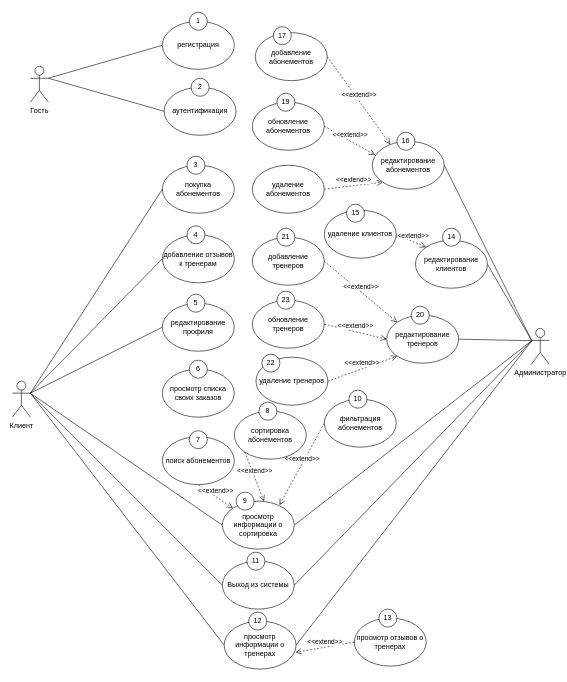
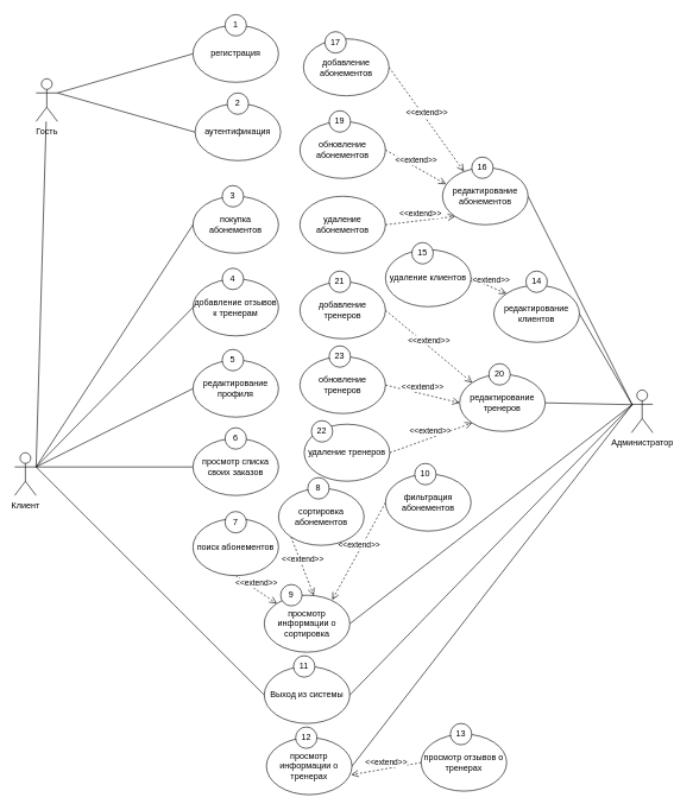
  <mxCell id="0" />
  <mxCell id="1" parent="0" />
  <mxCell id="2" value="" style="group" parent="1" vertex="1" connectable="0"><mxGeometry x="373" y="1020" width="120" height="95" as="geometry" /></mxCell>
  <mxCell id="3" value="просмотр информации о тренерах" style="ellipse;whiteSpace=wrap;html=1;" parent="2" vertex="1"><mxGeometry y="15" width="120" height="80" as="geometry" /></mxCell>
  <mxCell id="4" value="12" style="ellipse;whiteSpace=wrap;html=1;aspect=fixed;" parent="2" vertex="1"><mxGeometry x="41" width="30" height="30" as="geometry" /></mxCell>
  <mxCell id="5" value="" style="group" parent="1" vertex="1" connectable="0"><mxGeometry x="590" y="1015" width="120" height="95" as="geometry" /></mxCell>
  <mxCell id="6" value="просмотр отзывов о тренерах" style="ellipse;whiteSpace=wrap;html=1;" parent="5" vertex="1"><mxGeometry y="15" width="120" height="80" as="geometry" /></mxCell>
  <mxCell id="7" value="13" style="ellipse;whiteSpace=wrap;html=1;aspect=fixed;" parent="5" vertex="1"><mxGeometry x="41" width="30" height="30" as="geometry" /></mxCell>
  <mxCell id="8" value="" style="group" parent="1" vertex="1" connectable="0"><mxGeometry x="270" y="490" width="600" height="300" as="geometry" /></mxCell>
  <mxCell id="9" value="редактирование профиля" style="ellipse;whiteSpace=wrap;html=1;" parent="8" vertex="1"><mxGeometry y="15" width="120" height="80" as="geometry" /></mxCell>
  <mxCell id="10" value="5" style="ellipse;whiteSpace=wrap;html=1;aspect=fixed;" parent="8" vertex="1"><mxGeometry x="41" width="30" height="30" as="geometry" /></mxCell>
  <mxCell id="11" value="" style="group" parent="1" vertex="1" connectable="0"><mxGeometry x="270" y="376" width="120" height="95" as="geometry" /></mxCell>
  <mxCell id="12" value="добавление отзывов к тренерам" style="ellipse;whiteSpace=wrap;html=1;" parent="11" vertex="1"><mxGeometry y="15" width="120" height="80" as="geometry" /></mxCell>
  <mxCell id="13" value="4" style="ellipse;whiteSpace=wrap;html=1;aspect=fixed;" parent="11" vertex="1"><mxGeometry x="41" width="30" height="30" as="geometry" /></mxCell>
  <mxCell id="14" value="&amp;lt;&amp;lt;extend&amp;gt;&amp;gt;" style="html=1;verticalAlign=bottom;endArrow=open;dashed=1;endSize=8;curved=0;rounded=0;exitX=0;exitY=0.5;exitDx=0;exitDy=0;entryX=0.992;entryY=0.651;entryDx=0;entryDy=0;entryPerimeter=0;" parent="1" source="6" target="3" edge="1"><mxGeometry relative="1" as="geometry"><mxPoint x="478" y="957" as="sourcePoint" /><mxPoint x="380" y="870" as="targetPoint" /></mxGeometry></mxCell>
- <mxCell id="15" style="rounded=0;orthogonalLoop=1;jettySize=auto;html=1;exitX=1;exitY=0.333;exitDx=0;exitDy=0;exitPerimeter=0;entryX=0;entryY=0.5;entryDx=0;entryDy=0;endArrow=none;endFill=0;" parent="1" source="17" target="91" edge="1"><mxGeometry relative="1" as="geometry"><mxPoint x="-120" y="920" as="targetPoint" /></mxGeometry></mxCell>
- <mxCell id="16" style="rounded=0;orthogonalLoop=1;jettySize=auto;html=1;exitX=1;exitY=0.333;exitDx=0;exitDy=0;exitPerimeter=0;entryX=0;entryY=0.5;entryDx=0;entryDy=0;endArrow=none;endFill=0;" parent="1" source="17" target="3" edge="1"><mxGeometry relative="1" as="geometry" /></mxCell>
+ <mxCell id="15" style="rounded=0;orthogonalLoop=1;jettySize=auto;html=1;exitX=1;exitY=0.333;exitDx=0;exitDy=0;exitPerimeter=0;endArrow=none;endFill=0;" parent="1" source="17" target="35" edge="1"><mxGeometry relative="1" as="geometry"><mxPoint x="-120" y="920" as="targetPoint" /></mxGeometry></mxCell>
  <mxCell id="17" value="Клиент" style="shape=umlActor;verticalLabelPosition=bottom;verticalAlign=top;html=1;outlineConnect=0;" parent="1" vertex="1"><mxGeometry x="20" y="635" width="30" height="60" as="geometry" /></mxCell>
  <mxCell id="18" style="rounded=0;orthogonalLoop=1;jettySize=auto;html=1;exitX=0;exitY=0.333;exitDx=0;exitDy=0;exitPerimeter=0;entryX=1;entryY=0.5;entryDx=0;entryDy=0;endArrow=none;endFill=0;" parent="1" target="42" edge="1"><mxGeometry relative="1" as="geometry"><mxPoint x="886" y="567.5" as="sourcePoint" /></mxGeometry></mxCell>
  <mxCell id="19" style="rounded=0;orthogonalLoop=1;jettySize=auto;html=1;exitX=0;exitY=0.333;exitDx=0;exitDy=0;exitPerimeter=0;entryX=1;entryY=0.5;entryDx=0;entryDy=0;endArrow=none;endFill=0;" parent="1" target="65" edge="1"><mxGeometry relative="1" as="geometry"><mxPoint x="886" y="567.5" as="sourcePoint" /></mxGeometry></mxCell>
  <mxCell id="20" style="rounded=0;orthogonalLoop=1;jettySize=auto;html=1;exitX=0;exitY=0.333;exitDx=0;exitDy=0;exitPerimeter=0;entryX=1;entryY=0.5;entryDx=0;entryDy=0;endArrow=none;endFill=0;" parent="1" target="71" edge="1"><mxGeometry relative="1" as="geometry"><mxPoint x="886" y="567.5" as="sourcePoint" /></mxGeometry></mxCell>
  <mxCell id="21" style="rounded=0;orthogonalLoop=1;jettySize=auto;html=1;exitX=0;exitY=0.333;exitDx=0;exitDy=0;exitPerimeter=0;entryX=1;entryY=0.5;entryDx=0;entryDy=0;strokeColor=default;align=center;verticalAlign=middle;fontFamily=Helvetica;fontSize=11;fontColor=default;labelBackgroundColor=default;endArrow=none;endFill=0;" parent="1" target="91" edge="1"><mxGeometry relative="1" as="geometry"><mxPoint x="886" y="567.5" as="sourcePoint" /></mxGeometry></mxCell>
  <mxCell id="22" style="rounded=0;orthogonalLoop=1;jettySize=auto;html=1;exitX=0;exitY=0.333;exitDx=0;exitDy=0;exitPerimeter=0;entryX=1;entryY=0.5;entryDx=0;entryDy=0;endArrow=none;endFill=0;" parent="1" target="3" edge="1"><mxGeometry relative="1" as="geometry"><mxPoint x="886" y="567.5" as="sourcePoint" /></mxGeometry></mxCell>
  <mxCell id="23" value="&amp;lt;&amp;lt;extend&amp;gt;&amp;gt;" style="html=1;verticalAlign=bottom;endArrow=open;dashed=1;endSize=8;curved=0;rounded=0;exitX=0;exitY=0.5;exitDx=0;exitDy=0;entryX=0.795;entryY=0.081;entryDx=0;entryDy=0;entryPerimeter=0;" parent="1" source="85" target="91" edge="1"><mxGeometry relative="1" as="geometry"><mxPoint x="527" y="890" as="sourcePoint" /><mxPoint x="429" y="908" as="targetPoint" /></mxGeometry></mxCell>
  <mxCell id="24" value="&amp;lt;&amp;lt;extend&amp;gt;&amp;gt;" style="html=1;verticalAlign=bottom;endArrow=open;dashed=1;endSize=8;curved=0;rounded=0;exitX=0;exitY=1;exitDx=0;exitDy=0;entryX=0.579;entryY=0.005;entryDx=0;entryDy=0;entryPerimeter=0;" parent="1" source="88" target="91" edge="1"><mxGeometry relative="1" as="geometry"><mxPoint x="440" y="790" as="sourcePoint" /><mxPoint x="360" y="790" as="targetPoint" /></mxGeometry></mxCell>
  <mxCell id="25" value="&amp;lt;&amp;lt;extend&amp;gt;&amp;gt;" style="html=1;verticalAlign=bottom;endArrow=open;dashed=1;endSize=8;curved=0;rounded=0;exitX=0.5;exitY=1;exitDx=0;exitDy=0;entryX=0;entryY=0;entryDx=0;entryDy=0;" parent="1" source="27" target="91" edge="1"><mxGeometry relative="1" as="geometry"><mxPoint x="379" y="750" as="sourcePoint" /><mxPoint x="323" y="794" as="targetPoint" /></mxGeometry></mxCell>
  <mxCell id="26" value="" style="group" parent="1" vertex="1" connectable="0"><mxGeometry x="270" y="717.5" width="120" height="90" as="geometry" /></mxCell>
  <mxCell id="27" value="поиск абонементов" style="ellipse;whiteSpace=wrap;html=1;" parent="26" vertex="1"><mxGeometry y="10" width="120" height="80" as="geometry" /></mxCell>
  <mxCell id="28" value="7" style="ellipse;whiteSpace=wrap;html=1;aspect=fixed;" parent="26" vertex="1"><mxGeometry x="45" width="30" height="30" as="geometry" /></mxCell>
  <mxCell id="29" value="" style="group" parent="1" vertex="1" connectable="0"><mxGeometry x="270" y="600" width="120" height="95" as="geometry" /></mxCell>
  <mxCell id="30" value="просмотр списка своих заказов" style="ellipse;whiteSpace=wrap;html=1;" parent="29" vertex="1"><mxGeometry y="15" width="120" height="80" as="geometry" /></mxCell>
  <mxCell id="31" value="6" style="ellipse;whiteSpace=wrap;html=1;aspect=fixed;" parent="29" vertex="1"><mxGeometry x="45" width="30" height="30" as="geometry" /></mxCell>
  <mxCell id="32" value="" style="endArrow=none;html=1;rounded=0;exitX=1;exitY=0.333;exitDx=0;exitDy=0;exitPerimeter=0;entryX=0;entryY=0.5;entryDx=0;entryDy=0;" parent="1" source="17" target="12" edge="1"><mxGeometry width="50" height="50" relative="1" as="geometry"><mxPoint x="-227" y="777" as="sourcePoint" /><mxPoint x="-166" y="690" as="targetPoint" /></mxGeometry></mxCell>
  <mxCell id="33" value="" style="endArrow=none;html=1;rounded=0;exitX=1;exitY=0.333;exitDx=0;exitDy=0;exitPerimeter=0;entryX=0;entryY=0.5;entryDx=0;entryDy=0;" parent="1" source="17" target="9" edge="1"><mxGeometry width="50" height="50" relative="1" as="geometry"><mxPoint x="-260" y="795" as="sourcePoint" /><mxPoint x="-44" y="730" as="targetPoint" /></mxGeometry></mxCell>
+ <mxCell id="34" value="" style="endArrow=none;html=1;rounded=0;exitX=1;exitY=0.333;exitDx=0;exitDy=0;exitPerimeter=0;entryX=0;entryY=0.5;entryDx=0;entryDy=0;" parent="1" source="17" target="30" edge="1"><mxGeometry width="50" height="50" relative="1" as="geometry"><mxPoint x="-250" y="760" as="sourcePoint" /><mxPoint x="-17" y="775" as="targetPoint" /></mxGeometry></mxCell>
  <mxCell id="35" value="Гость" style="shape=umlActor;verticalLabelPosition=bottom;verticalAlign=top;html=1;outlineConnect=0;" parent="1" vertex="1"><mxGeometry x="50" y="110" width="30" height="60" as="geometry" /></mxCell>
  <mxCell id="36" value="" style="group" parent="1" vertex="1" connectable="0"><mxGeometry x="273" y="130" width="120" height="95" as="geometry" /></mxCell>
  <mxCell id="37" value="аутентификация" style="ellipse;whiteSpace=wrap;html=1;" parent="36" vertex="1"><mxGeometry y="15" width="120" height="80" as="geometry" /></mxCell>
  <mxCell id="38" value="2" style="ellipse;whiteSpace=wrap;html=1;aspect=fixed;" parent="36" vertex="1"><mxGeometry x="45" width="30" height="30" as="geometry" /></mxCell>
  <mxCell id="39" value="" style="endArrow=none;html=1;rounded=0;entryX=1;entryY=0.333;entryDx=0;entryDy=0;entryPerimeter=0;exitX=0;exitY=0.5;exitDx=0;exitDy=0;" parent="1" source="77" target="35" edge="1"><mxGeometry width="50" height="50" relative="1" as="geometry"><mxPoint x="170" y="366" as="sourcePoint" /><mxPoint x="220" y="316" as="targetPoint" /></mxGeometry></mxCell>
  <mxCell id="40" value="" style="endArrow=none;html=1;rounded=0;entryX=1;entryY=0.333;entryDx=0;entryDy=0;entryPerimeter=0;exitX=0;exitY=0.5;exitDx=0;exitDy=0;" parent="1" source="37" target="35" edge="1"><mxGeometry width="50" height="50" relative="1" as="geometry"><mxPoint x="150" y="396" as="sourcePoint" /><mxPoint x="200" y="346" as="targetPoint" /></mxGeometry></mxCell>
  <mxCell id="41" value="" style="group;direction=east;flipH=0;flipV=0;" parent="1" vertex="1" connectable="0"><mxGeometry x="644" y="510" width="120" height="95" as="geometry" /></mxCell>
  <mxCell id="42" value="редактирование тренеров" style="ellipse;whiteSpace=wrap;html=1;direction=east;" parent="41" vertex="1"><mxGeometry y="15" width="120" height="80" as="geometry" /></mxCell>
  <mxCell id="43" value="20" style="ellipse;whiteSpace=wrap;html=1;aspect=fixed;direction=east;" parent="41" vertex="1"><mxGeometry x="41" width="30" height="30" as="geometry" /></mxCell>
  <mxCell id="44" value="&amp;lt;&amp;lt;extend&amp;gt;&amp;gt;" style="html=1;verticalAlign=bottom;endArrow=open;dashed=1;endSize=8;curved=0;rounded=0;exitX=1;exitY=0.5;exitDx=0;exitDy=0;entryX=0;entryY=0;entryDx=0;entryDy=0;" parent="1" source="68" target="71" edge="1"><mxGeometry relative="1" as="geometry"><mxPoint x="883" y="619" as="sourcePoint" /><mxPoint x="817" y="619" as="targetPoint" /></mxGeometry></mxCell>
  <mxCell id="45" value="" style="group;direction=east;flipH=0;flipV=0;" parent="1" vertex="1" connectable="0"><mxGeometry x="420" y="155" width="120" height="95" as="geometry" /></mxCell>
  <mxCell id="46" value="обновление абонементов" style="ellipse;whiteSpace=wrap;html=1;direction=east;" parent="45" vertex="1"><mxGeometry y="15" width="120" height="80" as="geometry" /></mxCell>
  <mxCell id="47" value="19" style="ellipse;whiteSpace=wrap;html=1;aspect=fixed;direction=east;" parent="45" vertex="1"><mxGeometry x="41" width="30" height="30" as="geometry" /></mxCell>
  <mxCell id="48" value="" style="group;direction=east;flipH=0;flipV=0;" parent="1" vertex="1" connectable="0"><mxGeometry x="420" y="260" width="120" height="95" as="geometry" /></mxCell>
  <mxCell id="49" value="удаление абонементов" style="ellipse;whiteSpace=wrap;html=1;direction=east;" parent="48" vertex="1"><mxGeometry y="15" width="120" height="80" as="geometry" /></mxCell>
  <mxCell id="50" value="" style="group;direction=east;flipH=0;flipV=0;" parent="1" vertex="1" connectable="0"><mxGeometry x="420" y="380" width="120" height="95" as="geometry" /></mxCell>
  <mxCell id="51" value="добавление тренеров" style="ellipse;whiteSpace=wrap;html=1;direction=east;" parent="50" vertex="1"><mxGeometry y="15" width="120" height="80" as="geometry" /></mxCell>
  <mxCell id="52" value="21" style="ellipse;whiteSpace=wrap;html=1;aspect=fixed;direction=east;" parent="50" vertex="1"><mxGeometry x="41" width="30" height="30" as="geometry" /></mxCell>
  <mxCell id="53" value="" style="group;direction=east;flipH=0;flipV=0;" parent="1" vertex="1" connectable="0"><mxGeometry x="420" y="485" width="120" height="95" as="geometry" /></mxCell>
  <mxCell id="54" value="обновление тренеров" style="ellipse;whiteSpace=wrap;html=1;direction=east;" parent="53" vertex="1"><mxGeometry y="15" width="120" height="80" as="geometry" /></mxCell>
  <mxCell id="55" value="23" style="ellipse;whiteSpace=wrap;html=1;aspect=fixed;direction=east;" parent="53" vertex="1"><mxGeometry x="41" width="30" height="30" as="geometry" /></mxCell>
  <mxCell id="56" value="" style="group;direction=east;flipH=0;flipV=0;" parent="1" vertex="1" connectable="0"><mxGeometry x="426" y="580" width="120" height="95" as="geometry" /></mxCell>
  <mxCell id="57" value="удаление тренеров" style="ellipse;whiteSpace=wrap;html=1;direction=east;" parent="56" vertex="1"><mxGeometry y="15" width="120" height="80" as="geometry" /></mxCell>
  <mxCell id="58" value="22" style="ellipse;whiteSpace=wrap;html=1;aspect=fixed;direction=east;" parent="56" vertex="1"><mxGeometry x="10" y="10" width="30" height="30" as="geometry" /></mxCell>
  <mxCell id="59" value="&amp;lt;&amp;lt;extend&amp;gt;&amp;gt;" style="html=1;verticalAlign=bottom;endArrow=open;dashed=1;endSize=8;curved=0;rounded=0;exitX=1;exitY=0.5;exitDx=0;exitDy=0;entryX=0.25;entryY=0.063;entryDx=0;entryDy=0;entryPerimeter=0;" parent="1" source="74" target="65" edge="1"><mxGeometry relative="1" as="geometry"><mxPoint x="377" y="346.72" as="sourcePoint" /><mxPoint x="279.426" y="155.004" as="targetPoint" /></mxGeometry></mxCell>
  <mxCell id="60" value="&amp;lt;&amp;lt;extend&amp;gt;&amp;gt;" style="html=1;verticalAlign=bottom;endArrow=open;dashed=1;endSize=8;curved=0;rounded=0;exitX=1;exitY=0.5;exitDx=0;exitDy=0;entryX=0.04;entryY=0.288;entryDx=0;entryDy=0;entryPerimeter=0;" parent="1" source="46" target="65" edge="1"><mxGeometry relative="1" as="geometry"><mxPoint x="367" y="225" as="sourcePoint" /><mxPoint x="287" y="225" as="targetPoint" /></mxGeometry></mxCell>
  <mxCell id="61" value="&amp;lt;&amp;lt;extend&amp;gt;&amp;gt;" style="html=1;verticalAlign=bottom;endArrow=open;dashed=1;endSize=8;curved=0;rounded=0;exitX=1;exitY=0.5;exitDx=0;exitDy=0;entryX=0;entryY=1;entryDx=0;entryDy=0;" parent="1" source="49" target="65" edge="1"><mxGeometry relative="1" as="geometry"><mxPoint x="418.432" y="210" as="sourcePoint" /><mxPoint x="320.432" y="130" as="targetPoint" /></mxGeometry></mxCell>
  <mxCell id="62" value="&amp;lt;&amp;lt;extend&amp;gt;&amp;gt;" style="html=1;verticalAlign=bottom;endArrow=open;dashed=1;endSize=8;curved=0;rounded=0;exitX=1;exitY=0.5;exitDx=0;exitDy=0;entryX=0;entryY=0;entryDx=0;entryDy=0;" parent="1" source="51" target="42" edge="1"><mxGeometry relative="1" as="geometry"><mxPoint x="400" y="405" as="sourcePoint" /><mxPoint x="320" y="405" as="targetPoint" /></mxGeometry></mxCell>
  <mxCell id="63" value="&amp;lt;&amp;lt;extend&amp;gt;&amp;gt;" style="html=1;verticalAlign=bottom;endArrow=open;dashed=1;endSize=8;curved=0;rounded=0;exitX=1;exitY=0.5;exitDx=0;exitDy=0;entryX=0;entryY=1;entryDx=0;entryDy=0;" parent="1" source="57" target="42" edge="1"><mxGeometry relative="1" as="geometry"><mxPoint x="319.432" y="475" as="sourcePoint" /><mxPoint x="319.432" y="415" as="targetPoint" /></mxGeometry></mxCell>
  <mxCell id="64" value="&amp;lt;&amp;lt;extend&amp;gt;&amp;gt;" style="html=1;verticalAlign=bottom;endArrow=open;dashed=1;endSize=8;curved=0;rounded=0;exitX=1;exitY=0.5;exitDx=0;exitDy=0;entryX=0;entryY=0.5;entryDx=0;entryDy=0;" parent="1" source="54" target="42" edge="1"><mxGeometry relative="1" as="geometry"><mxPoint x="410" y="435" as="sourcePoint" /><mxPoint x="722" y="683" as="targetPoint" /></mxGeometry></mxCell>
  <mxCell id="65" value="редактирование абонементов" style="ellipse;whiteSpace=wrap;html=1;direction=east;" parent="1" vertex="1"><mxGeometry x="620" y="235" width="120" height="80" as="geometry" /></mxCell>
  <mxCell id="66" value="16" style="ellipse;whiteSpace=wrap;html=1;aspect=fixed;direction=east;" parent="1" vertex="1"><mxGeometry x="661" y="220" width="30" height="30" as="geometry" /></mxCell>
  <mxCell id="67" value="" style="group" parent="1" vertex="1" connectable="0"><mxGeometry x="540" y="340" width="120" height="90" as="geometry" /></mxCell>
  <mxCell id="68" value="удаление клиентов" style="ellipse;whiteSpace=wrap;html=1;direction=east;flipH=0;flipV=0;" parent="67" vertex="1"><mxGeometry y="10" width="120" height="80" as="geometry" /></mxCell>
  <mxCell id="69" value="15" style="ellipse;whiteSpace=wrap;html=1;aspect=fixed;direction=east;flipH=0;flipV=0;" parent="67" vertex="1"><mxGeometry x="37" width="30" height="30" as="geometry" /></mxCell>
  <mxCell id="70" value="" style="group" parent="1" vertex="1" connectable="0"><mxGeometry x="692" y="380" width="120" height="100" as="geometry" /></mxCell>
  <mxCell id="71" value="редактирование клиентов" style="ellipse;whiteSpace=wrap;html=1;direction=east;flipH=0;flipV=0;" parent="70" vertex="1"><mxGeometry y="20" width="120" height="80" as="geometry" /></mxCell>
  <mxCell id="72" value="14" style="ellipse;whiteSpace=wrap;html=1;aspect=fixed;direction=east;flipH=0;flipV=0;" parent="70" vertex="1"><mxGeometry x="45" width="30" height="30" as="geometry" /></mxCell>
  <mxCell id="73" value="" style="group" parent="1" vertex="1" connectable="0"><mxGeometry x="425" y="44" width="120" height="90" as="geometry" /></mxCell>
  <mxCell id="74" value="добавление абонементов" style="ellipse;whiteSpace=wrap;html=1;direction=east;" parent="73" vertex="1"><mxGeometry y="10" width="120" height="80" as="geometry" /></mxCell>
  <mxCell id="75" value="17" style="ellipse;whiteSpace=wrap;html=1;aspect=fixed;direction=east;" parent="73" vertex="1"><mxGeometry x="30" width="30" height="30" as="geometry" /></mxCell>
  <mxCell id="76" value="" style="group" parent="1" vertex="1" connectable="0"><mxGeometry x="270" y="20" width="120" height="95" as="geometry" /></mxCell>
  <mxCell id="77" value="регистрация" style="ellipse;whiteSpace=wrap;html=1;" parent="76" vertex="1"><mxGeometry y="15" width="120" height="80" as="geometry" /></mxCell>
  <mxCell id="78" value="1" style="ellipse;whiteSpace=wrap;html=1;aspect=fixed;" parent="76" vertex="1"><mxGeometry x="45" width="30" height="30" as="geometry" /></mxCell>
  <mxCell id="79" value="" style="group" parent="1" vertex="1" connectable="0"><mxGeometry x="370" y="920" width="120" height="95" as="geometry" /></mxCell>
  <mxCell id="80" value="Выход из системы" style="ellipse;whiteSpace=wrap;html=1;" parent="79" vertex="1"><mxGeometry y="15" width="120" height="80" as="geometry" /></mxCell>
  <mxCell id="81" value="11" style="ellipse;whiteSpace=wrap;html=1;aspect=fixed;" parent="79" vertex="1"><mxGeometry x="41" width="30" height="30" as="geometry" /></mxCell>
  <mxCell id="82" value="" style="endArrow=none;html=1;rounded=0;exitX=1;exitY=0.333;exitDx=0;exitDy=0;exitPerimeter=0;entryX=0;entryY=0.5;entryDx=0;entryDy=0;" parent="1" source="17" target="80" edge="1"><mxGeometry width="50" height="50" relative="1" as="geometry"><mxPoint x="-10" y="910" as="sourcePoint" /><mxPoint x="40" y="860" as="targetPoint" /></mxGeometry></mxCell>
  <mxCell id="83" value="" style="endArrow=none;html=1;rounded=0;entryX=0;entryY=0.333;entryDx=0;entryDy=0;entryPerimeter=0;exitX=1;exitY=0.5;exitDx=0;exitDy=0;" parent="1" source="80" edge="1"><mxGeometry width="50" height="50" relative="1" as="geometry"><mxPoint x="490" y="980" as="sourcePoint" /><mxPoint x="886" y="567.5" as="targetPoint" /></mxGeometry></mxCell>
  <mxCell id="84" value="" style="group" parent="1" vertex="1" connectable="0"><mxGeometry x="540" y="650" width="120" height="95" as="geometry" /></mxCell>
  <mxCell id="85" value="фильтрация абонементов" style="ellipse;whiteSpace=wrap;html=1;" parent="84" vertex="1"><mxGeometry y="15" width="120" height="80" as="geometry" /></mxCell>
  <mxCell id="86" value="10" style="ellipse;whiteSpace=wrap;html=1;aspect=fixed;" parent="84" vertex="1"><mxGeometry x="41" width="30" height="30" as="geometry" /></mxCell>
  <mxCell id="87" value="" style="group" parent="1" vertex="1" connectable="0"><mxGeometry x="390" y="670" width="120" height="95" as="geometry" /></mxCell>
  <mxCell id="88" value="сортировка абонементов" style="ellipse;whiteSpace=wrap;html=1;" parent="87" vertex="1"><mxGeometry y="15" width="120" height="80" as="geometry" /></mxCell>
  <mxCell id="89" value="8" style="ellipse;whiteSpace=wrap;html=1;aspect=fixed;" parent="87" vertex="1"><mxGeometry x="41" width="30" height="30" as="geometry" /></mxCell>
  <mxCell id="90" value="" style="group" parent="1" vertex="1" connectable="0"><mxGeometry x="370" y="820" width="120" height="95" as="geometry" /></mxCell>
  <mxCell id="91" value="просмотр информации о сортировка" style="ellipse;whiteSpace=wrap;html=1;" parent="90" vertex="1"><mxGeometry y="15" width="120" height="80" as="geometry" /></mxCell>
  <mxCell id="92" value="9" style="ellipse;whiteSpace=wrap;html=1;aspect=fixed;" parent="90" vertex="1"><mxGeometry x="23" width="30" height="30" as="geometry" /></mxCell>
  <mxCell id="93" value="" style="group" parent="1" vertex="1" connectable="0"><mxGeometry x="270" y="260" width="120" height="95" as="geometry" /></mxCell>
  <mxCell id="94" value="покупка абонементов" style="ellipse;whiteSpace=wrap;html=1;" parent="93" vertex="1"><mxGeometry y="15" width="120" height="80" as="geometry" /></mxCell>
  <mxCell id="95" value="3" style="ellipse;whiteSpace=wrap;html=1;aspect=fixed;" parent="93" vertex="1"><mxGeometry x="41" width="30" height="30" as="geometry" /></mxCell>
  <mxCell id="96" style="rounded=0;orthogonalLoop=1;jettySize=auto;html=1;exitX=0;exitY=0.5;exitDx=0;exitDy=0;entryX=1;entryY=0.333;entryDx=0;entryDy=0;entryPerimeter=0;endArrow=none;endFill=0;" parent="1" source="94" target="17" edge="1"><mxGeometry relative="1" as="geometry" /></mxCell>
  <mxCell id="97" value="Администратор" style="shape=umlActor;verticalLabelPosition=bottom;verticalAlign=top;html=1;outlineConnect=0;" parent="1" vertex="1"><mxGeometry x="885" y="547" width="30" height="60" as="geometry" /></mxCell>
